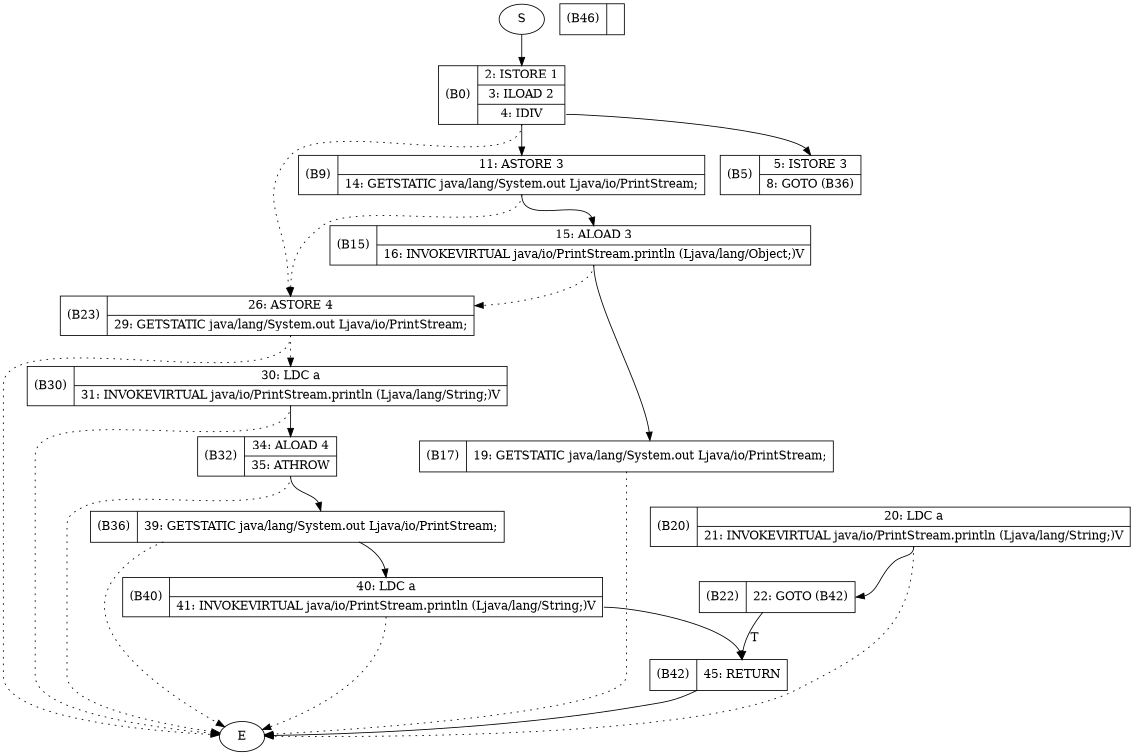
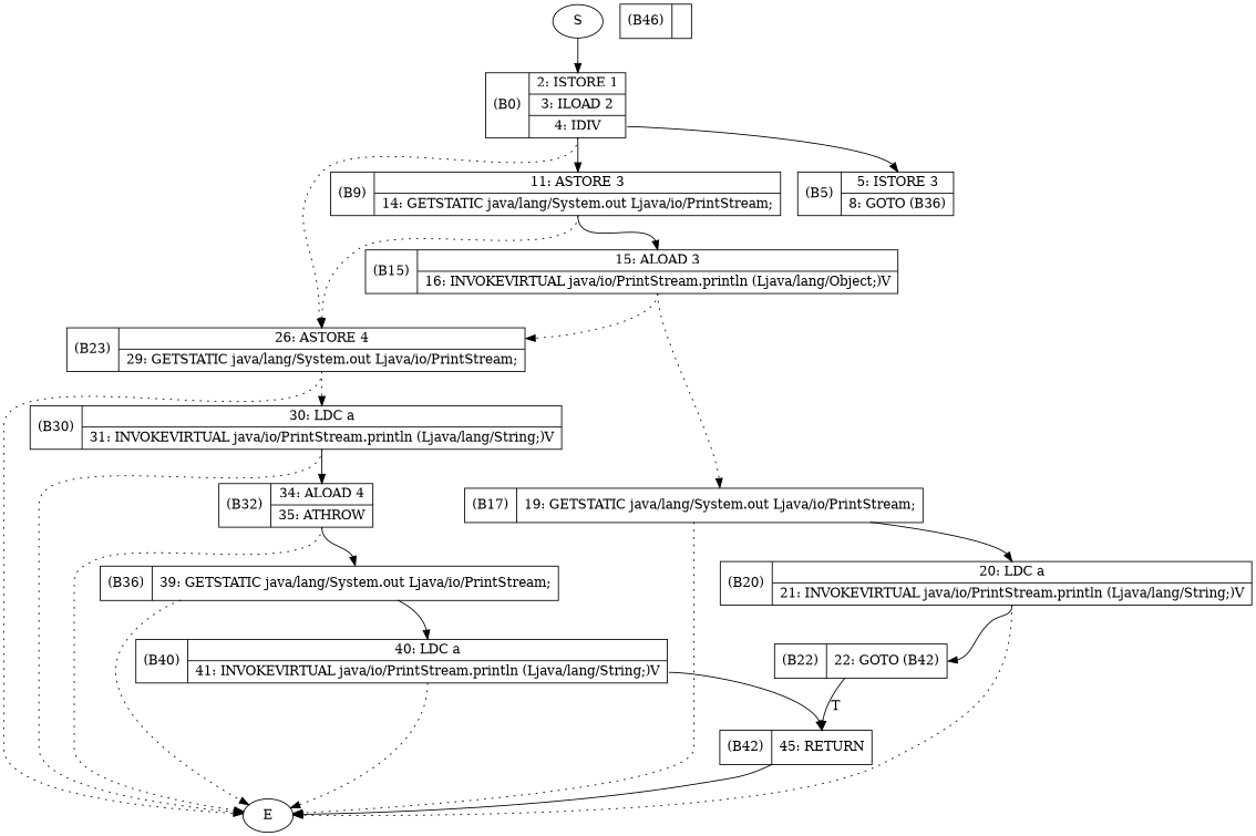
  digraph {
    node [shape=record]
    edge [headport=top tailport=bottom]
    n1 [label=S shape=ellipse]
    n2 [label="\(B0\) | { <top> 2: ISTORE 1 |3: ILOAD 2 | <bottom> 4: IDIV  }"]
    n3 [label="\(B23\) | { <top> 26: ASTORE 4 | <bottom> 29: GETSTATIC java/lang/System.out Ljava/io/PrintStream; }"]
    n4 [label="\(B5\) | { <top> 5: ISTORE 3 | <bottom> 8: GOTO (B36) }"]
    n5 [label="\(B9\) | { <top> 11: ASTORE 3 | <bottom> 14: GETSTATIC java/lang/System.out Ljava/io/PrintStream; }"]
    n6 [label=E shape=ellipse]
    n7 [label="\(B30\) | { <top> 30: LDC a | <bottom> 31: INVOKEVIRTUAL java/io/PrintStream.println (Ljava/lang/String;)V }"]
    n8 [label="\(B15\) | { <top> 15: ALOAD 3 | <bottom> 16: INVOKEVIRTUAL java/io/PrintStream.println (Ljava/lang/Object;)V }"]
    n9 [label="\(B32\) | { <top> 34: ALOAD 4 | <bottom> 35: ATHROW  }"]
    n10 [label="\(B36\) | { <top> 39: GETSTATIC java/lang/System.out Ljava/io/PrintStream; }"]
    n11 [label="\(B40\) | { <top> 40: LDC a | <bottom> 41: INVOKEVIRTUAL java/io/PrintStream.println (Ljava/lang/String;)V }"]
    n12 [label="\(B17\) | { <top> 19: GETSTATIC java/lang/System.out Ljava/io/PrintStream; }"]
    n13 [label="\(B42\) | { <top> 45: RETURN  }"]
    n14 [label="\(B20\) | { <top> 20: LDC a | <bottom> 21: INVOKEVIRTUAL java/io/PrintStream.println (Ljava/lang/String;)V }"]
    n15 [label="\(B46\) | { <top>  }"]
    n16 [label="\(B22\) | { <top> 22: GOTO (B42) }"]
    n1 -> n2
    n2 -> n3 [style=dotted]
    n2 -> n4
    n2 -> n5 [style=solid]
    n3 -> n6 [style=dotted]
    n3 -> n7 [style=dotted]
    n5 -> n3 [style=dotted]
    n5 -> n8
    n7 -> n6 [style=dotted]
    n7 -> n9
    n8 -> n3 [style=dotted]
-   n8 -> n12
+   n8 -> n12 [style=dotted]
    n9 -> n6 [style=dotted]
    n9 -> n10
    n10 -> n6 [style=dotted]
    n10 -> n11
    n11 -> n6 [style=dotted]
    n11 -> n13
    n12 -> n6 [style=dotted]
+   n12 -> n14
    n13 -> n6
    n14 -> n6 [style=dotted]
    n14 -> n16
    n16 -> n13 [label=T]
  }
